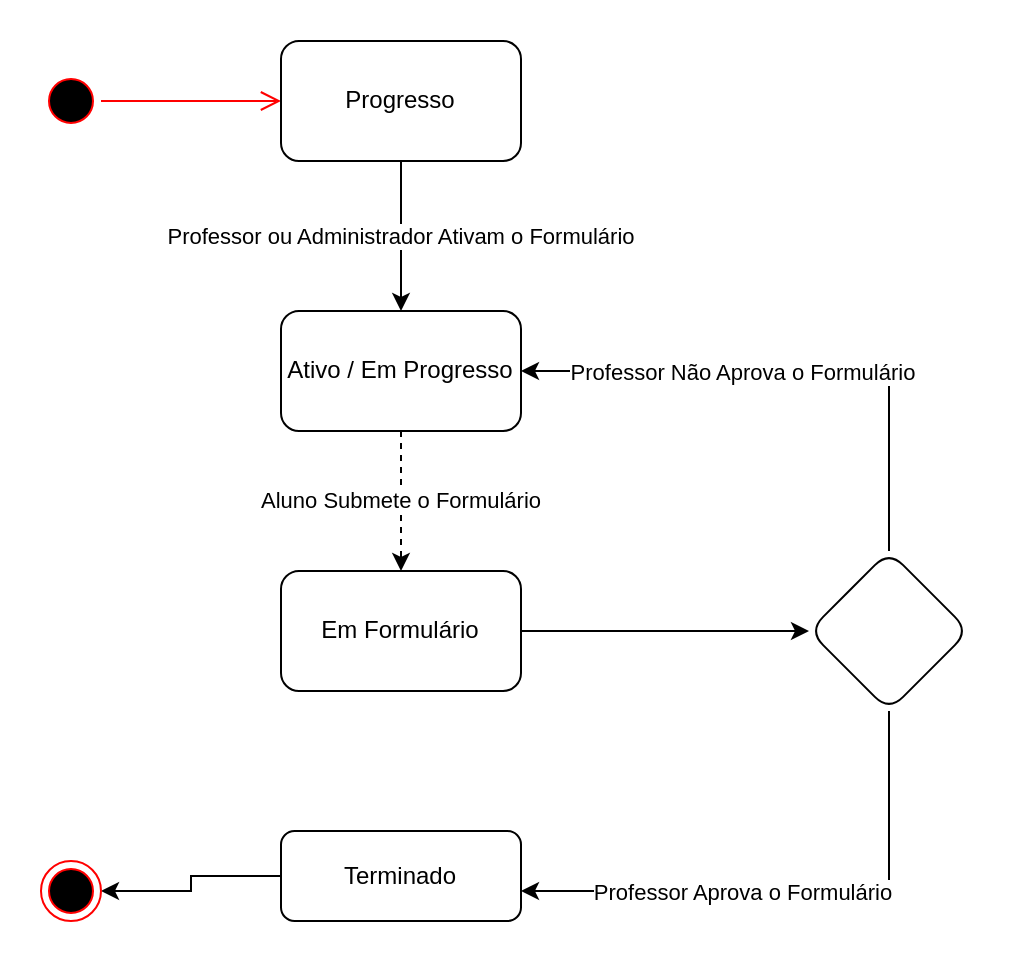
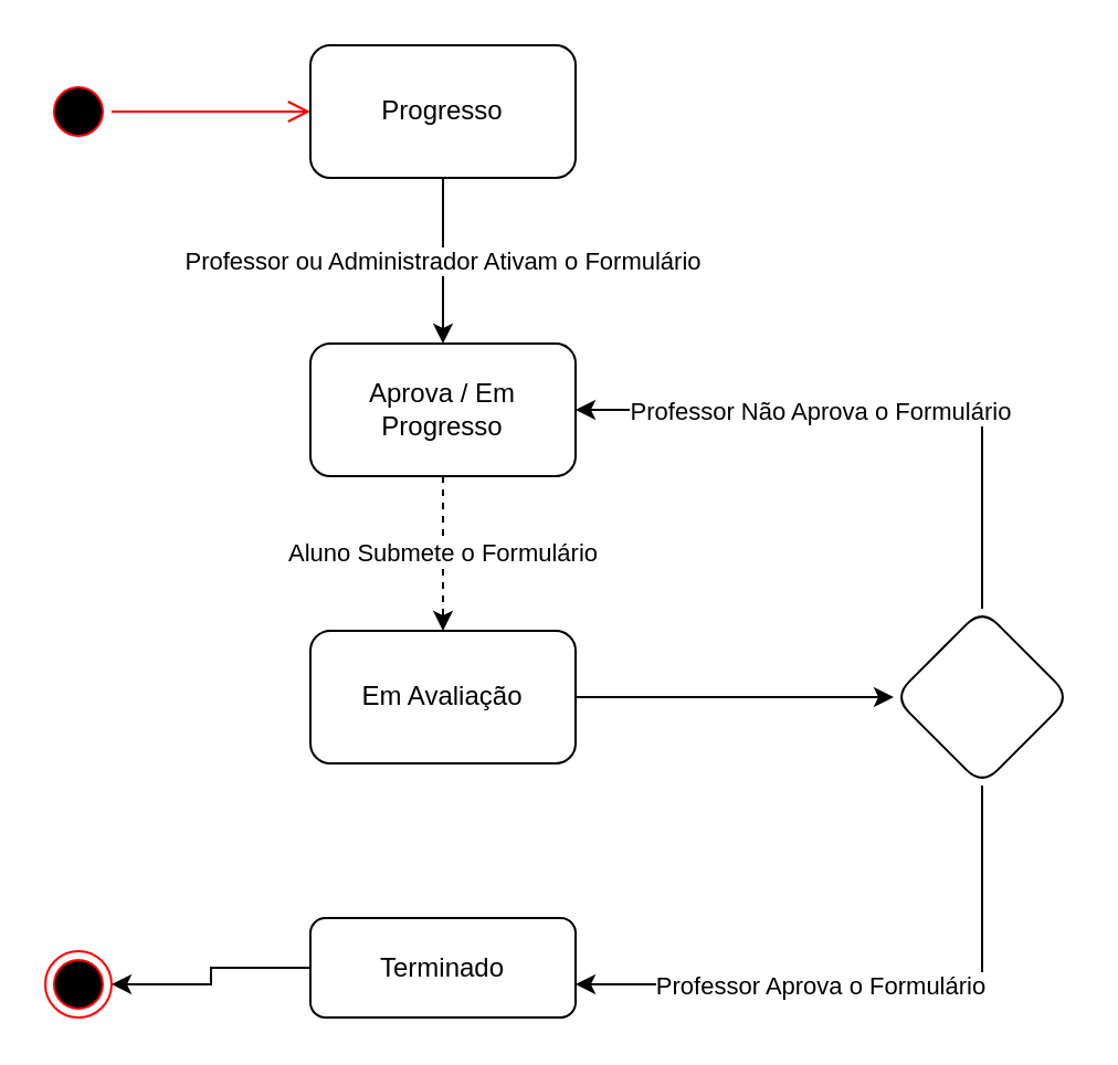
  <mxCell id="0" />
  <mxCell id="1" parent="0" />
  <mxCell id="2" value="" style="ellipse;html=1;shape=startState;fillColor=#000000;strokeColor=#ff0000;" vertex="1" parent="1"><mxGeometry x="20" y="35" width="30" height="30" as="geometry" /></mxCell>
  <mxCell id="3" value="" style="edgeStyle=orthogonalEdgeStyle;html=1;verticalAlign=bottom;endArrow=open;endSize=8;strokeColor=#ff0000;rounded=0;entryX=0;entryY=0.5;entryDx=0;entryDy=0;" edge="1" source="2" parent="1" target="5"><mxGeometry relative="1" as="geometry"><mxPoint x="85" y="115" as="targetPoint" /></mxGeometry></mxCell>
  <mxCell id="4" value="Professor ou Administrador Ativam o Formulário" style="edgeStyle=orthogonalEdgeStyle;rounded=0;orthogonalLoop=1;jettySize=auto;html=1;" edge="1" parent="1" source="5" target="7"><mxGeometry relative="1" as="geometry" /></mxCell>
  <mxCell id="5" value="Progresso" style="rounded=1;whiteSpace=wrap;html=1;" vertex="1" parent="1"><mxGeometry x="140" y="20" width="120" height="60" as="geometry" /></mxCell>
  <mxCell id="6" value="Aluno Submete o Formulário" style="edgeStyle=orthogonalEdgeStyle;rounded=0;orthogonalLoop=1;jettySize=auto;html=1;dashed=1;" edge="1" parent="1" source="7" target="9"><mxGeometry relative="1" as="geometry" /></mxCell>
- <mxCell id="7" value="Ativo / Em Progresso" style="whiteSpace=wrap;html=1;rounded=1;" vertex="1" parent="1"><mxGeometry x="140" y="155" width="120" height="60" as="geometry" /></mxCell>
+ <mxCell id="7" value="Aprova / Em Progresso" style="whiteSpace=wrap;html=1;rounded=1;" vertex="1" parent="1"><mxGeometry x="140" y="155" width="120" height="60" as="geometry" /></mxCell>
  <mxCell id="8" value="" style="edgeStyle=orthogonalEdgeStyle;rounded=0;orthogonalLoop=1;jettySize=auto;html=1;entryX=0;entryY=0.5;entryDx=0;entryDy=0;" edge="1" parent="1" source="9" target="14"><mxGeometry relative="1" as="geometry" /></mxCell>
- <mxCell id="9" value="Em Formulário" style="whiteSpace=wrap;html=1;rounded=1;" vertex="1" parent="1"><mxGeometry x="140" y="285" width="120" height="60" as="geometry" /></mxCell>
+ <mxCell id="9" value="Em Avaliação" style="whiteSpace=wrap;html=1;rounded=1;" vertex="1" parent="1"><mxGeometry x="140" y="285" width="120" height="60" as="geometry" /></mxCell>
  <mxCell id="10" style="edgeStyle=orthogonalEdgeStyle;rounded=0;orthogonalLoop=1;jettySize=auto;html=1;entryX=1;entryY=0.5;entryDx=0;entryDy=0;exitX=0.5;exitY=0;exitDx=0;exitDy=0;" edge="1" parent="1" source="14" target="7"><mxGeometry relative="1" as="geometry"><Array as="points"><mxPoint x="444" y="185" /></Array></mxGeometry></mxCell>
  <mxCell id="11" value="Professor Não Aprova o Formulário" style="edgeLabel;html=1;align=center;verticalAlign=middle;resizable=0;points=[];" vertex="1" connectable="0" parent="10"><mxGeometry x="-0.243" relative="1" as="geometry"><mxPoint x="-60" as="offset" /></mxGeometry></mxCell>
  <mxCell id="12" value="" style="edgeStyle=orthogonalEdgeStyle;rounded=0;orthogonalLoop=1;jettySize=auto;html=1;" edge="1" parent="1" source="14" target="16"><mxGeometry relative="1" as="geometry"><Array as="points"><mxPoint x="444" y="445" /></Array></mxGeometry></mxCell>
  <mxCell id="13" value="Professor Aprova o Formulário" style="edgeLabel;html=1;align=center;verticalAlign=middle;resizable=0;points=[];" vertex="1" connectable="0" parent="12"><mxGeometry x="-0.577" y="-1" relative="1" as="geometry"><mxPoint x="-73" y="32" as="offset" /></mxGeometry></mxCell>
  <mxCell id="14" value="" style="rhombus;whiteSpace=wrap;html=1;rounded=1;" vertex="1" parent="1"><mxGeometry x="404" y="275" width="80" height="80" as="geometry" /></mxCell>
  <mxCell id="15" style="edgeStyle=orthogonalEdgeStyle;rounded=0;orthogonalLoop=1;jettySize=auto;html=1;exitX=0;exitY=0.5;exitDx=0;exitDy=0;entryX=1;entryY=0.5;entryDx=0;entryDy=0;" edge="1" parent="1" source="16" target="17"><mxGeometry relative="1" as="geometry" /></mxCell>
  <mxCell id="16" value="Terminado" style="whiteSpace=wrap;html=1;rounded=1;" vertex="1" parent="1"><mxGeometry x="140" y="415" width="120" height="45" as="geometry" /></mxCell>
  <mxCell id="17" value="" style="ellipse;html=1;shape=endState;fillColor=#000000;strokeColor=#ff0000;" vertex="1" parent="1"><mxGeometry x="20" y="430" width="30" height="30" as="geometry" /></mxCell>
